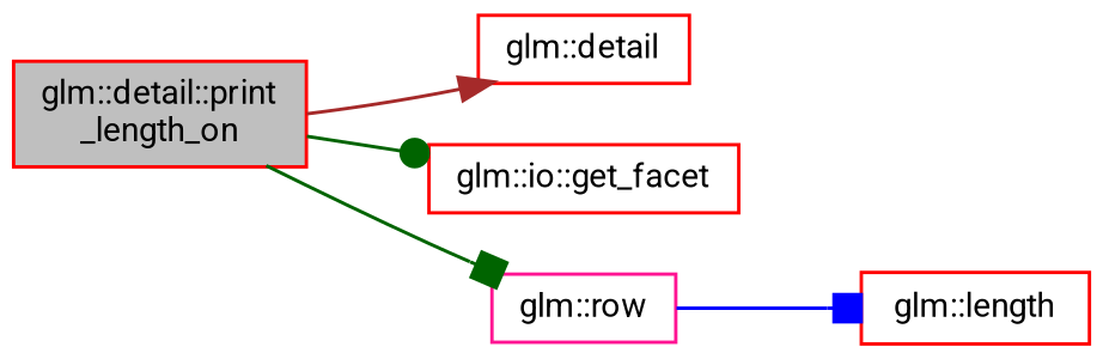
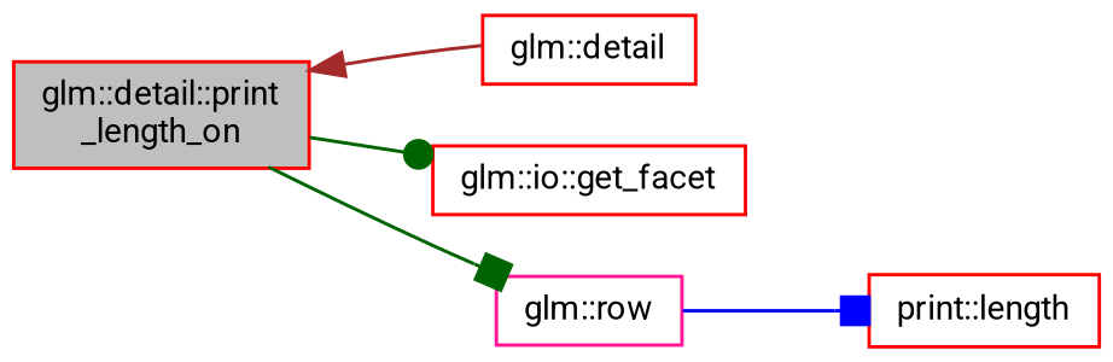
  digraph {
    fontname=Roboto
    rankdir=LR
    node [color=red fillcolor=white fontname=Roboto fontsize=10 shape=record style=filled]
    edge [arrowhead=box color=darkgreen fontname=Roboto fontsize=10 labelfontname=Helvetica labelfontsize=10 style=solid]
    n1 [fillcolor=grey75 fontcolor=black height=0.2 label="glm::detail::print\l_length_on" width=0.4]
    n2 [height=0.2 label="glm::detail" width=0.4]
    n3 [height=0.2 label="glm::io::get_facet" width=0.4]
    n4 [color=deeppink height=0.2 label="glm::row" width=0.4]
-   n5 [height=0.2 label="glm::length" width=0.4]
-   n1 -> n2 [arrowhead=normal color=brown]
+   n5 [height=0.2 label="print::length" width=0.4]
+   n2 -> n1 [arrowhead=normal color=brown]
    n1 -> n3 [arrowhead=dot]
    n1 -> n4
    n4 -> n5 [color=blue]
  }
